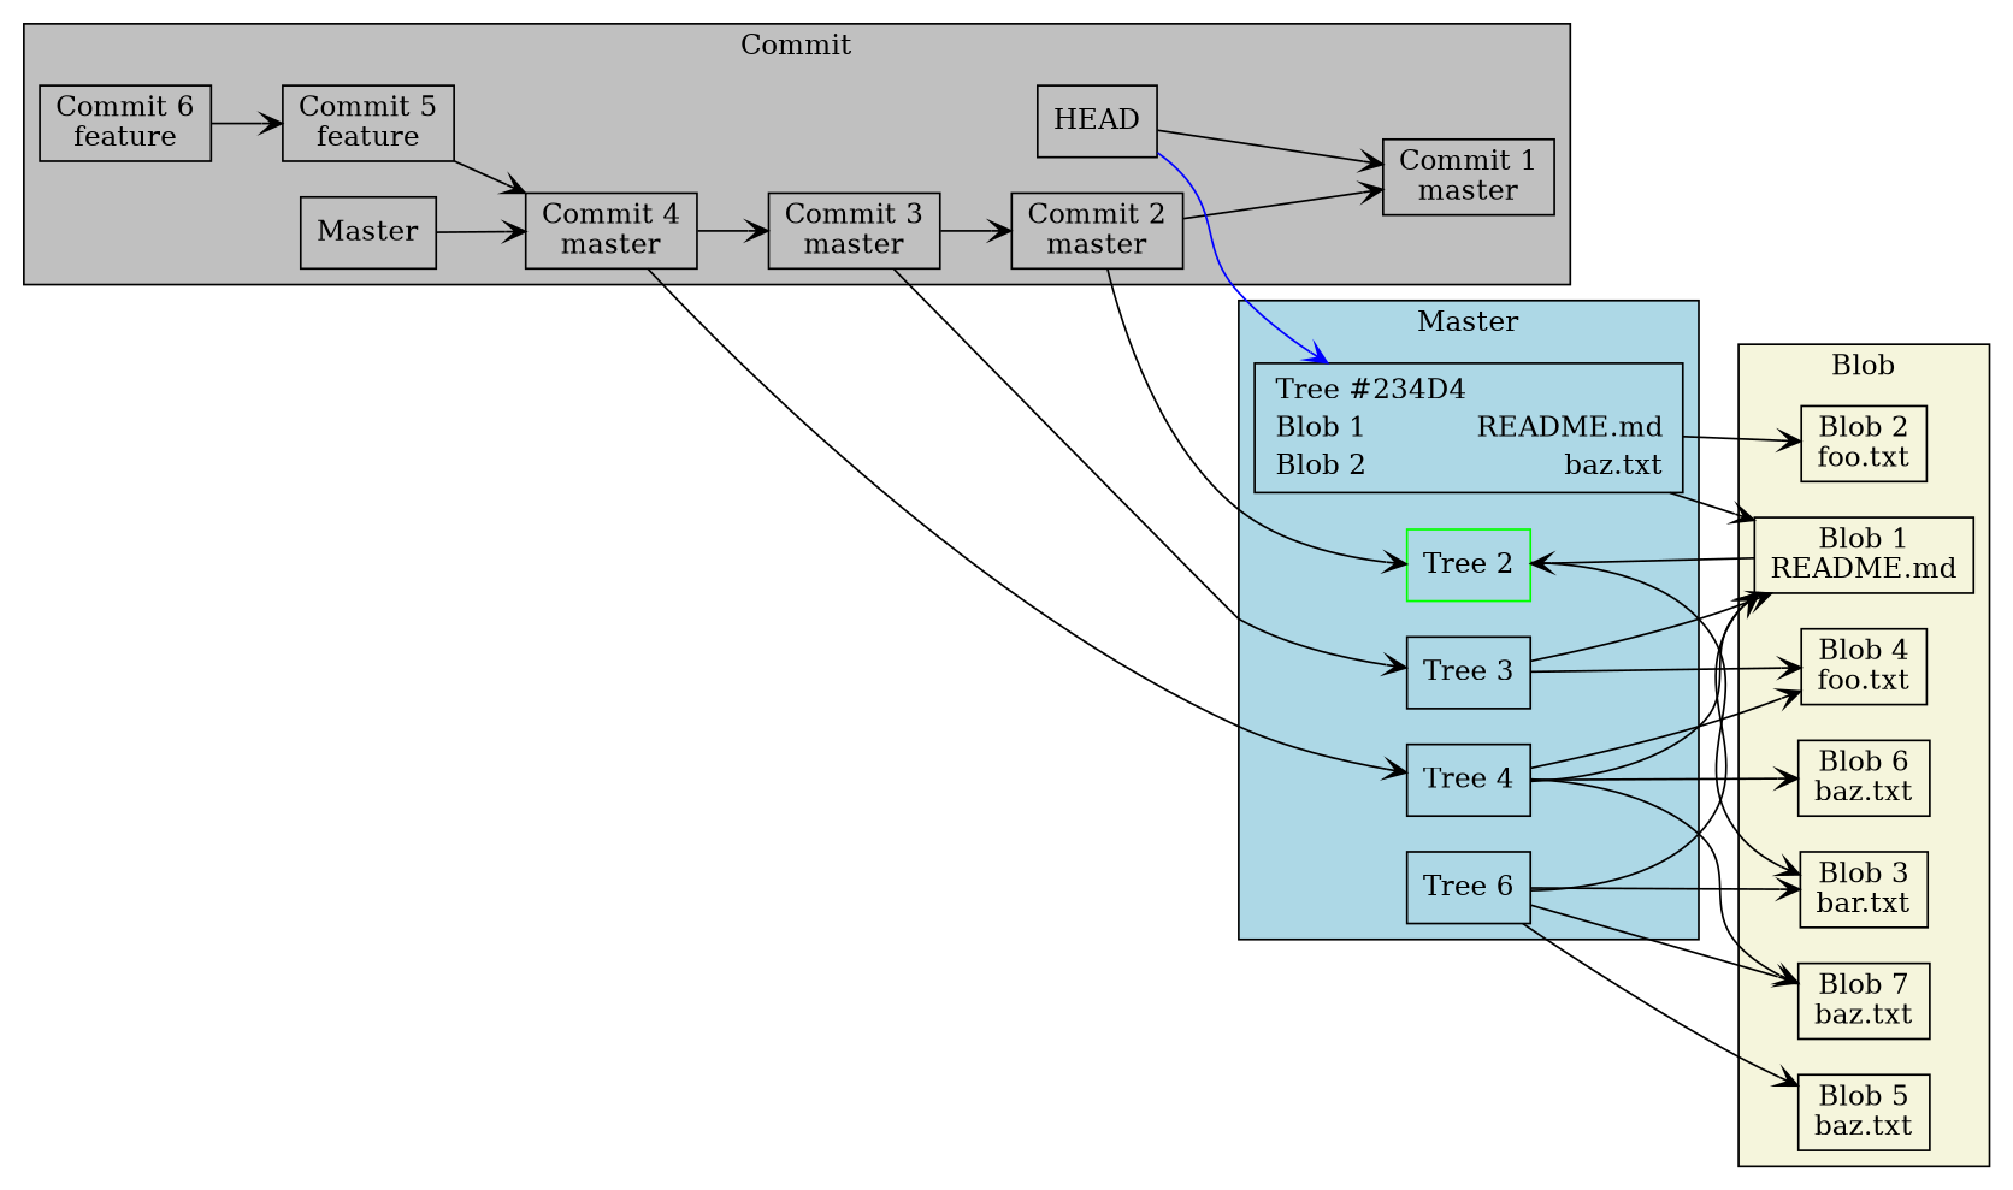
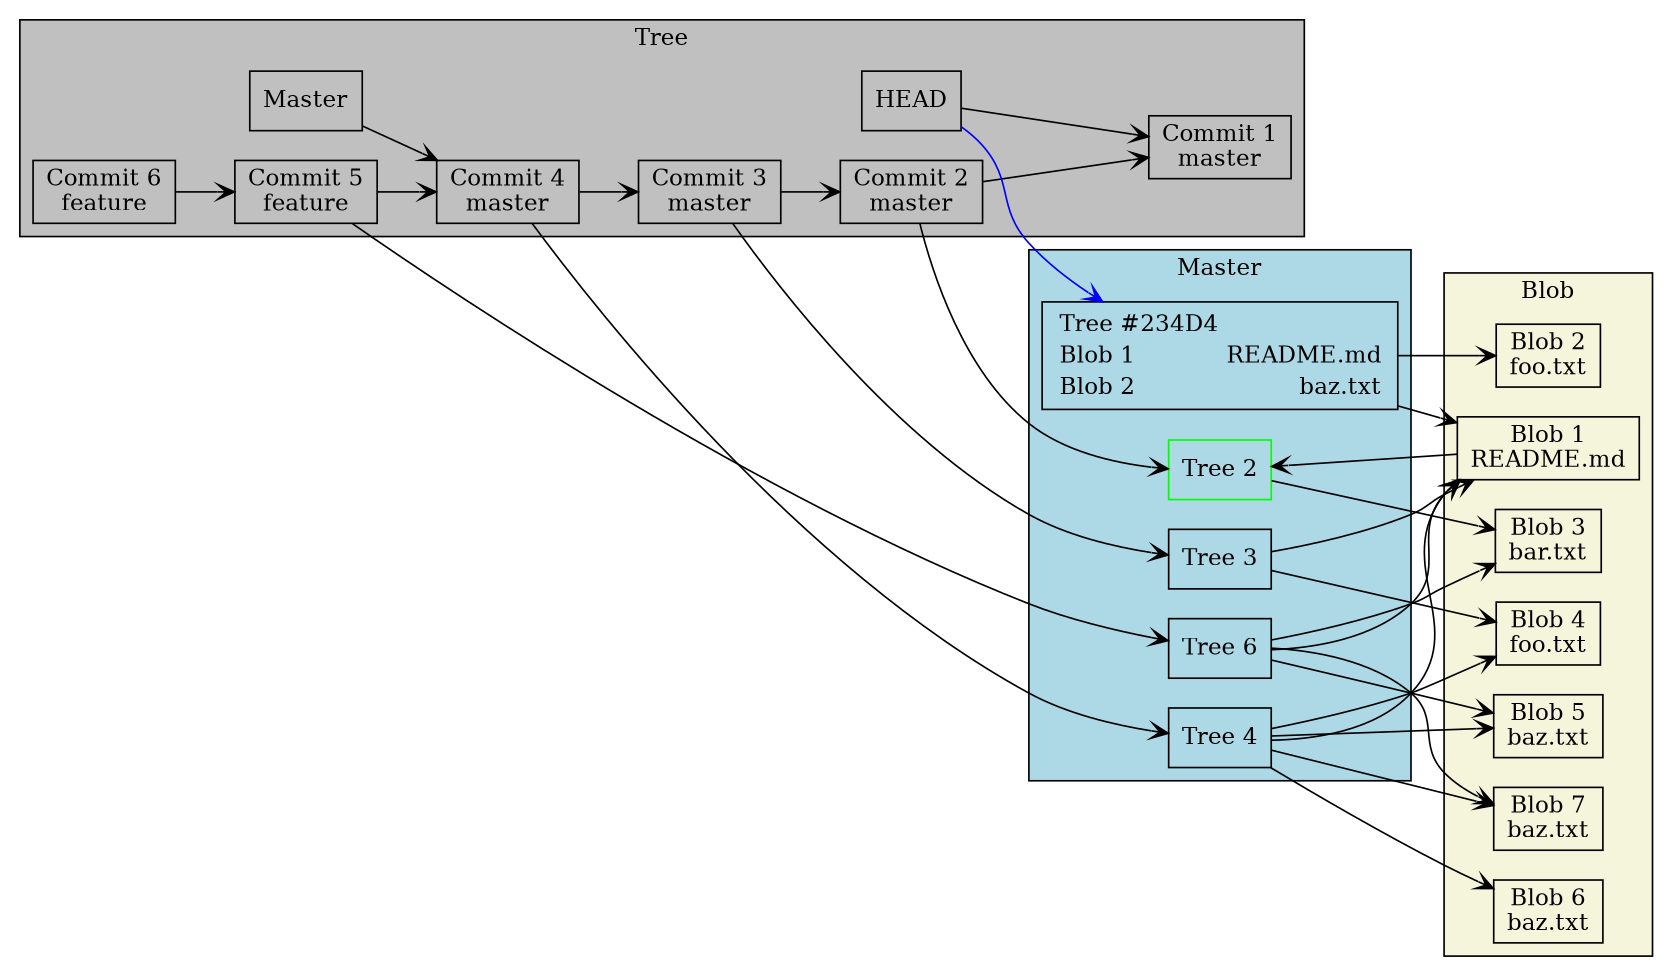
  digraph {
    rankdir=LR
    node [shape=box]
    edge [arrowhead=vee]
    n1 [label="Commit 1\nmaster"]
    n2 [label="Commit 2\nmaster"]
    n3 [label="Commit 3\nmaster"]
    n4 [label="Commit 4\nmaster"]
    n5 [label="Commit 5\nfeature"]
    n6 [label="Commit 6\nfeature"]
    n7 [label=HEAD]
    n8 [label=Master]
    n9 [color=black label=<       <TABLE BORDER="0" CELLSPACING="0" >       <TR>         <TD ALIGN="LEFT">Tree #234D4</TD>       </TR>       <TR>         <TD ALIGN="LEFT" >Blob 1</TD>         <TD ALIGN="RIGHT" >README.md</TD>       </TR>       <TR>         <TD ALIGN="LEFT" BGCOLOR="lightblue">Blob 2</TD>         <TD ALIGN="RIGHT" >baz.txt</TD>       </TR>           </TABLE>   >]
    n10 [color=green label="Tree 2"]
    n11 [label="Tree 3"]
    n12 [label="Tree 4"]
    n13 [label="Tree 6"]
    n14 [label="Blob 1\nREADME.md"]
    n15 [label="Blob 2\nfoo.txt"]
    n16 [label="Blob 3\nbar.txt"]
    n17 [label="Blob 4\nfoo.txt"]
    n18 [label="Blob 5\nbaz.txt"]
    n19 [label="Blob 6\nbaz.txt"]
    n20 [label="Blob 7\nbaz.txt"]
    subgraph cluster_1 {
      fillcolor=grey
-     label=Commit
+     label=Tree
      style=filled
      n1
      n2
      n3
      n4
      n5
      n6
      n7
      n8
    }
    subgraph cluster_2 {
      fillcolor=lightblue
      label=Master
      style=filled
      n9
      n10
      n11
      n12
      n13
    }
    subgraph cluster_3 {
      fillcolor=beige
      label=Blob
      style=filled
      n14
      n15
      n16
      n17
      n18
      n19
      n20
    }
    n2 -> n1
    n2 -> n10
    n3 -> n2
    n3 -> n11
    n4 -> n3
    n4 -> n12
    n5 -> n4
+   n5 -> n13
    n6 -> n5
    n7 -> n1
    n7 -> n9 [color=blue]
    n8 -> n4
    n9 -> n14
    n9 -> n15
    n10 -> n16
    n11 -> n14
    n11 -> n17
    n12 -> n14
    n12 -> n17
+   n12 -> n18
    n12 -> n19
    n12 -> n20
    n13 -> n14
    n13 -> n16
    n13 -> n18
    n13 -> n20
    n14 -> n10
  }
